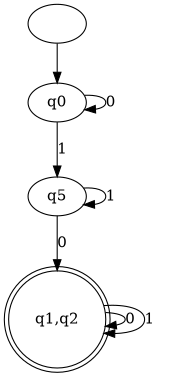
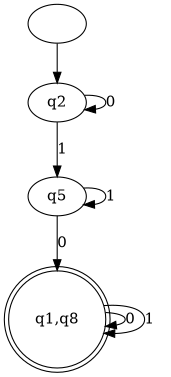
  digraph {
-   "q1,q2" [shape=doublecircle]
+   "q1,q2" [shape=doublecircle label="q1,q8"]
    n2 [label=q5]
-   q0
+   q0 [label=q2]
    ""
    "q1,q2" -> "q1,q2" [label=0]
    "q1,q2" -> "q1,q2" [label=1]
    n2 -> "q1,q2" [label=0]
    n2 -> n2 [label=1]
    q0 -> n2 [label=1]
    q0 -> q0 [label=0]
    "" -> q0
  }
